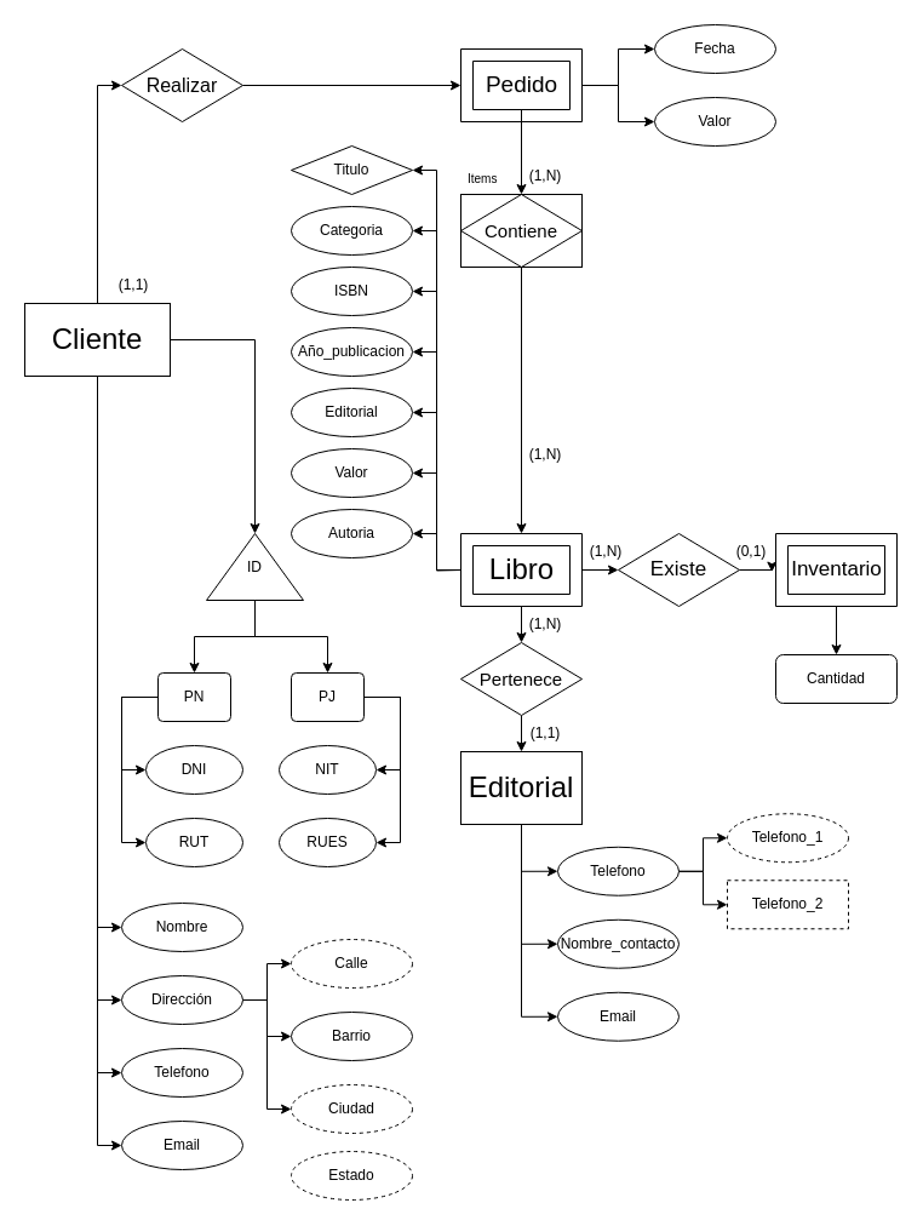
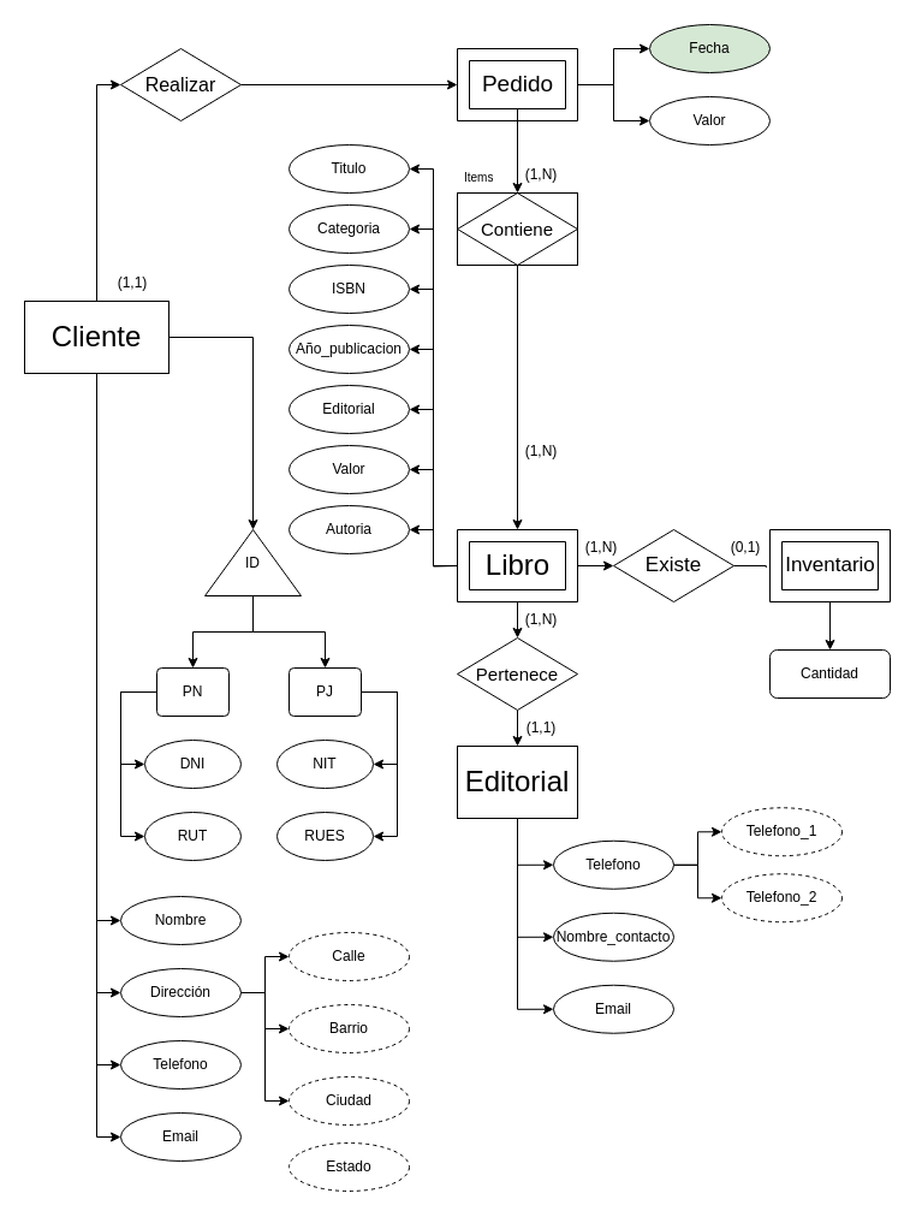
  <mxCell id="0" />
  <mxCell id="1" parent="0" />
  <mxCell id="2" style="edgeStyle=orthogonalEdgeStyle;rounded=0;orthogonalLoop=1;jettySize=auto;html=1;exitX=0.5;exitY=0;exitDx=0;exitDy=0;entryX=0;entryY=0.5;entryDx=0;entryDy=0;" edge="1" parent="1" source="8" target="13"><mxGeometry relative="1" as="geometry" /></mxCell>
  <mxCell id="3" style="edgeStyle=orthogonalEdgeStyle;rounded=0;orthogonalLoop=1;jettySize=auto;html=1;exitX=0.5;exitY=1;exitDx=0;exitDy=0;entryX=0;entryY=0.5;entryDx=0;entryDy=0;" edge="1" parent="1" source="8" target="47"><mxGeometry relative="1" as="geometry" /></mxCell>
  <mxCell id="4" style="edgeStyle=orthogonalEdgeStyle;rounded=0;orthogonalLoop=1;jettySize=auto;html=1;entryX=0;entryY=0.5;entryDx=0;entryDy=0;" edge="1" parent="1" source="8" target="46"><mxGeometry relative="1" as="geometry" /></mxCell>
  <mxCell id="5" style="edgeStyle=orthogonalEdgeStyle;rounded=0;orthogonalLoop=1;jettySize=auto;html=1;entryX=0;entryY=0.5;entryDx=0;entryDy=0;" edge="1" parent="1" source="8" target="42"><mxGeometry relative="1" as="geometry" /></mxCell>
  <mxCell id="6" style="edgeStyle=orthogonalEdgeStyle;rounded=0;orthogonalLoop=1;jettySize=auto;html=1;entryX=0;entryY=0.5;entryDx=0;entryDy=0;" edge="1" parent="1" source="8" target="41"><mxGeometry relative="1" as="geometry" /></mxCell>
  <mxCell id="7" style="edgeStyle=orthogonalEdgeStyle;rounded=0;orthogonalLoop=1;jettySize=auto;html=1;exitX=1;exitY=0.5;exitDx=0;exitDy=0;entryX=1;entryY=0.5;entryDx=0;entryDy=0;" edge="1" parent="1" source="8" target="54"><mxGeometry relative="1" as="geometry"><Array as="points"><mxPoint x="210" y="280" /></Array></mxGeometry></mxCell>
  <mxCell id="8" value="&lt;font style=&quot;font-size: 24px;&quot;&gt;Cliente&lt;/font&gt;" style="rounded=0;whiteSpace=wrap;html=1;" vertex="1" parent="1"><mxGeometry x="20" y="250" width="120" height="60" as="geometry" /></mxCell>
  <mxCell id="9" style="edgeStyle=orthogonalEdgeStyle;rounded=0;orthogonalLoop=1;jettySize=auto;html=1;entryX=0;entryY=0.5;entryDx=0;entryDy=0;" edge="1" parent="1" source="12" target="88"><mxGeometry relative="1" as="geometry" /></mxCell>
  <mxCell id="10" style="edgeStyle=orthogonalEdgeStyle;rounded=0;orthogonalLoop=1;jettySize=auto;html=1;entryX=0;entryY=0.5;entryDx=0;entryDy=0;" edge="1" parent="1" source="12" target="85"><mxGeometry relative="1" as="geometry" /></mxCell>
  <mxCell id="11" style="edgeStyle=orthogonalEdgeStyle;rounded=0;orthogonalLoop=1;jettySize=auto;html=1;entryX=0;entryY=0.5;entryDx=0;entryDy=0;" edge="1" parent="1" source="12" target="89"><mxGeometry relative="1" as="geometry" /></mxCell>
  <mxCell id="12" value="&lt;font style=&quot;font-size: 24px;&quot;&gt;Editorial&lt;/font&gt;" style="rounded=0;whiteSpace=wrap;html=1;" vertex="1" parent="1"><mxGeometry x="380" y="620" width="100" height="60" as="geometry" /></mxCell>
  <mxCell id="13" value="&lt;font style=&quot;font-size: 16px;&quot;&gt;Realizar&lt;/font&gt;" style="rhombus;whiteSpace=wrap;html=1;" vertex="1" parent="1"><mxGeometry x="100" y="40" width="100" height="60" as="geometry" /></mxCell>
  <mxCell id="14" value="" style="group" vertex="1" connectable="0" parent="1"><mxGeometry x="380" y="440" width="100" height="60" as="geometry" /></mxCell>
  <mxCell id="15" value="" style="verticalLabelPosition=bottom;verticalAlign=top;html=1;shape=mxgraph.basic.frame;dx=10;whiteSpace=wrap;" vertex="1" parent="14"><mxGeometry width="100" height="60" as="geometry" /></mxCell>
  <mxCell id="16" value="&lt;font style=&quot;font-size: 24px;&quot;&gt;Libro&lt;/font&gt;" style="text;html=1;align=center;verticalAlign=middle;resizable=0;points=[];autosize=1;strokeColor=none;fillColor=none;" vertex="1" parent="14"><mxGeometry x="10" y="10" width="80" height="40" as="geometry" /></mxCell>
  <mxCell id="17" value="" style="group" vertex="1" connectable="0" parent="1"><mxGeometry x="380" y="40" width="100" height="60" as="geometry" /></mxCell>
  <mxCell id="18" value="" style="verticalLabelPosition=bottom;verticalAlign=top;html=1;shape=mxgraph.basic.frame;dx=10;whiteSpace=wrap;" vertex="1" parent="17"><mxGeometry width="100" height="60" as="geometry" /></mxCell>
  <mxCell id="19" value="&lt;font style=&quot;font-size: 19px;&quot;&gt;Pedido&lt;/font&gt;" style="text;html=1;align=center;verticalAlign=middle;resizable=0;points=[];autosize=1;strokeColor=none;fillColor=none;" vertex="1" parent="17"><mxGeometry x="10" y="10" width="80" height="40" as="geometry" /></mxCell>
  <mxCell id="20" value="" style="group" vertex="1" connectable="0" parent="1"><mxGeometry x="640" y="440" width="100" height="60" as="geometry" /></mxCell>
  <mxCell id="21" value="" style="verticalLabelPosition=bottom;verticalAlign=top;html=1;shape=mxgraph.basic.frame;dx=10;whiteSpace=wrap;" vertex="1" parent="20"><mxGeometry width="100" height="60" as="geometry" /></mxCell>
  <mxCell id="22" value="&lt;font style=&quot;font-size: 17px;&quot;&gt;Inventario&lt;/font&gt;" style="text;html=1;align=center;verticalAlign=middle;resizable=0;points=[];autosize=1;strokeColor=none;fillColor=none;" vertex="1" parent="20"><mxGeometry y="15" width="100" height="30" as="geometry" /></mxCell>
  <mxCell id="23" style="edgeStyle=orthogonalEdgeStyle;rounded=0;orthogonalLoop=1;jettySize=auto;html=1;exitX=1;exitY=0.5;exitDx=0;exitDy=0;entryX=0;entryY=0.5;entryDx=0;entryDy=0;entryPerimeter=0;" edge="1" parent="1" source="13" target="18"><mxGeometry relative="1" as="geometry" /></mxCell>
  <mxCell id="24" value="(1,1)" style="text;html=1;align=center;verticalAlign=middle;whiteSpace=wrap;rounded=0;" vertex="1" parent="1"><mxGeometry x="80" y="220" width="60" height="30" as="geometry" /></mxCell>
  <mxCell id="25" style="edgeStyle=orthogonalEdgeStyle;rounded=0;orthogonalLoop=1;jettySize=auto;html=1;exitX=0.5;exitY=1;exitDx=0;exitDy=0;entryX=0.5;entryY=0;entryDx=0;entryDy=0;entryPerimeter=0;" edge="1" parent="1" source="38" target="15"><mxGeometry relative="1" as="geometry"><mxPoint x="430" y="315" as="sourcePoint" /></mxGeometry></mxCell>
  <mxCell id="26" value="(1,N)" style="text;html=1;align=center;verticalAlign=middle;whiteSpace=wrap;rounded=0;" vertex="1" parent="1"><mxGeometry x="420" y="130" width="60" height="30" as="geometry" /></mxCell>
  <mxCell id="27" value="(1,N)" style="text;html=1;align=center;verticalAlign=middle;whiteSpace=wrap;rounded=0;" vertex="1" parent="1"><mxGeometry x="420" y="360" width="60" height="30" as="geometry" /></mxCell>
  <mxCell id="28" style="edgeStyle=orthogonalEdgeStyle;rounded=0;orthogonalLoop=1;jettySize=auto;html=1;exitX=0.5;exitY=1;exitDx=0;exitDy=0;entryX=0.5;entryY=0;entryDx=0;entryDy=0;" edge="1" parent="1" source="29" target="12"><mxGeometry relative="1" as="geometry" /></mxCell>
  <mxCell id="29" value="&lt;font style=&quot;font-size: 15px;&quot;&gt;Pertenece&lt;/font&gt;" style="rhombus;whiteSpace=wrap;html=1;" vertex="1" parent="1"><mxGeometry x="380" y="530" width="100" height="60" as="geometry" /></mxCell>
  <mxCell id="30" style="edgeStyle=orthogonalEdgeStyle;rounded=0;orthogonalLoop=1;jettySize=auto;html=1;exitX=0.5;exitY=1;exitDx=0;exitDy=0;exitPerimeter=0;entryX=0.5;entryY=0;entryDx=0;entryDy=0;" edge="1" parent="1" source="15" target="29"><mxGeometry relative="1" as="geometry" /></mxCell>
  <mxCell id="31" value="(1,N)" style="text;html=1;align=center;verticalAlign=middle;whiteSpace=wrap;rounded=0;" vertex="1" parent="1"><mxGeometry x="420" y="500" width="60" height="30" as="geometry" /></mxCell>
  <mxCell id="32" value="(1,1)" style="text;html=1;align=center;verticalAlign=middle;whiteSpace=wrap;rounded=0;" vertex="1" parent="1"><mxGeometry x="420" y="590" width="60" height="30" as="geometry" /></mxCell>
  <mxCell id="33" value="&lt;font style=&quot;font-size: 17px;&quot;&gt;Existe&lt;/font&gt;" style="rhombus;whiteSpace=wrap;html=1;" vertex="1" parent="1"><mxGeometry x="510" y="440" width="100" height="60" as="geometry" /></mxCell>
  <mxCell id="34" style="edgeStyle=orthogonalEdgeStyle;rounded=0;orthogonalLoop=1;jettySize=auto;html=1;exitX=1;exitY=0.5;exitDx=0;exitDy=0;exitPerimeter=0;entryX=0;entryY=0.5;entryDx=0;entryDy=0;" edge="1" parent="1" source="15" target="33"><mxGeometry relative="1" as="geometry" /></mxCell>
- <mxCell id="35" style="edgeStyle=orthogonalEdgeStyle;rounded=0;orthogonalLoop=1;jettySize=auto;html=1;exitX=1;exitY=0.5;exitDx=0;exitDy=0;entryX=-0.032;entryY=0.553;entryDx=0;entryDy=0;entryPerimeter=0;" edge="1" parent="1" source="33" target="22"><mxGeometry relative="1" as="geometry" /></mxCell>
+ <mxCell id="35" style="edgeStyle=orthogonalEdgeStyle;rounded=0;orthogonalLoop=1;jettySize=auto;html=1;exitX=1;exitY=0.5;exitDx=0;exitDy=0;entryX=-0.032;entryY=0.553;entryDx=0;entryDy=0;entryPerimeter=0;endArrow=none;" edge="1" parent="1" source="33" target="22"><mxGeometry relative="1" as="geometry" /></mxCell>
  <mxCell id="36" value="(1,N)" style="text;html=1;align=center;verticalAlign=middle;whiteSpace=wrap;rounded=0;" vertex="1" parent="1"><mxGeometry x="470" y="440" width="60" height="30" as="geometry" /></mxCell>
  <mxCell id="37" value="(0,1)" style="text;html=1;align=center;verticalAlign=middle;whiteSpace=wrap;rounded=0;" vertex="1" parent="1"><mxGeometry x="590" y="440" width="60" height="30" as="geometry" /></mxCell>
  <mxCell id="38" value="&lt;font style=&quot;font-size: 15px;&quot;&gt;Contiene&lt;/font&gt;" style="shape=associativeEntity;whiteSpace=wrap;html=1;align=center;" vertex="1" parent="1"><mxGeometry x="380" y="160" width="100" height="60" as="geometry" /></mxCell>
  <mxCell id="39" value="Items" style="text;strokeColor=none;fillColor=none;spacingLeft=4;spacingRight=4;overflow=hidden;rotatable=0;points=[[0,0.5],[1,0.5]];portConstraint=eastwest;fontSize=10;whiteSpace=wrap;html=1;" vertex="1" parent="1"><mxGeometry x="380" y="135" width="40" height="30" as="geometry" /></mxCell>
  <mxCell id="40" style="edgeStyle=orthogonalEdgeStyle;rounded=0;orthogonalLoop=1;jettySize=auto;html=1;entryX=0.5;entryY=0;entryDx=0;entryDy=0;" edge="1" parent="1" source="19" target="38"><mxGeometry relative="1" as="geometry" /></mxCell>
  <mxCell id="41" value="Email" style="ellipse;whiteSpace=wrap;html=1;align=center;" vertex="1" parent="1"><mxGeometry x="100" y="925" width="100" height="40" as="geometry" /></mxCell>
  <mxCell id="42" value="Telefono" style="ellipse;whiteSpace=wrap;html=1;align=center;" vertex="1" parent="1"><mxGeometry x="100" y="865" width="100" height="40" as="geometry" /></mxCell>
  <mxCell id="43" style="edgeStyle=orthogonalEdgeStyle;rounded=0;orthogonalLoop=1;jettySize=auto;html=1;exitX=1;exitY=0.5;exitDx=0;exitDy=0;entryX=0;entryY=0.5;entryDx=0;entryDy=0;" edge="1" parent="1" source="46" target="48"><mxGeometry relative="1" as="geometry" /></mxCell>
  <mxCell id="44" style="edgeStyle=orthogonalEdgeStyle;rounded=0;orthogonalLoop=1;jettySize=auto;html=1;entryX=0;entryY=0.5;entryDx=0;entryDy=0;" edge="1" parent="1" source="46" target="49"><mxGeometry relative="1" as="geometry" /></mxCell>
  <mxCell id="45" style="edgeStyle=orthogonalEdgeStyle;rounded=0;orthogonalLoop=1;jettySize=auto;html=1;entryX=0;entryY=0.5;entryDx=0;entryDy=0;" edge="1" parent="1" source="46" target="50"><mxGeometry relative="1" as="geometry" /></mxCell>
  <mxCell id="46" value="Dirección" style="ellipse;whiteSpace=wrap;html=1;align=center;" vertex="1" parent="1"><mxGeometry x="100" y="805" width="100" height="40" as="geometry" /></mxCell>
  <mxCell id="47" value="Nombre" style="ellipse;whiteSpace=wrap;html=1;align=center;" vertex="1" parent="1"><mxGeometry x="100" y="745" width="100" height="40" as="geometry" /></mxCell>
  <mxCell id="48" value="Calle" style="ellipse;whiteSpace=wrap;html=1;align=center;dashed=1;" vertex="1" parent="1"><mxGeometry x="240" y="775" width="100" height="40" as="geometry" /></mxCell>
- <mxCell id="49" value="Barrio" style="ellipse;whiteSpace=wrap;html=1;align=center;dashed=0;" vertex="1" parent="1"><mxGeometry x="240" y="835" width="100" height="40" as="geometry" /></mxCell>
+ <mxCell id="49" value="Barrio" style="ellipse;whiteSpace=wrap;html=1;align=center;dashed=1;" vertex="1" parent="1"><mxGeometry x="240" y="835" width="100" height="40" as="geometry" /></mxCell>
  <mxCell id="50" value="Ciudad" style="ellipse;whiteSpace=wrap;html=1;align=center;dashed=1;" vertex="1" parent="1"><mxGeometry x="240" y="895" width="100" height="40" as="geometry" /></mxCell>
  <mxCell id="51" value="Estado" style="ellipse;whiteSpace=wrap;html=1;align=center;dashed=1;" vertex="1" parent="1"><mxGeometry x="240" y="950" width="100" height="40" as="geometry" /></mxCell>
  <mxCell id="52" style="edgeStyle=orthogonalEdgeStyle;rounded=0;orthogonalLoop=1;jettySize=auto;html=1;entryX=0.5;entryY=0;entryDx=0;entryDy=0;" edge="1" parent="1" source="54" target="60"><mxGeometry relative="1" as="geometry" /></mxCell>
  <mxCell id="53" style="edgeStyle=orthogonalEdgeStyle;rounded=0;orthogonalLoop=1;jettySize=auto;html=1;entryX=0.5;entryY=0;entryDx=0;entryDy=0;" edge="1" parent="1" source="54" target="57"><mxGeometry relative="1" as="geometry" /></mxCell>
  <mxCell id="54" value="ID" style="triangle;whiteSpace=wrap;html=1;direction=north;" vertex="1" parent="1"><mxGeometry x="170" y="440" width="80" height="55" as="geometry" /></mxCell>
  <mxCell id="55" style="edgeStyle=orthogonalEdgeStyle;rounded=0;orthogonalLoop=1;jettySize=auto;html=1;exitX=1;exitY=0.5;exitDx=0;exitDy=0;entryX=1;entryY=0.5;entryDx=0;entryDy=0;" edge="1" parent="1" source="57" target="63"><mxGeometry relative="1" as="geometry" /></mxCell>
  <mxCell id="56" style="edgeStyle=orthogonalEdgeStyle;rounded=0;orthogonalLoop=1;jettySize=auto;html=1;entryX=1;entryY=0.5;entryDx=0;entryDy=0;" edge="1" parent="1" source="57" target="64"><mxGeometry relative="1" as="geometry"><Array as="points"><mxPoint x="330" y="575" /><mxPoint x="330" y="695" /></Array></mxGeometry></mxCell>
  <mxCell id="57" value="PJ" style="rounded=1;arcSize=10;whiteSpace=wrap;html=1;align=center;" vertex="1" parent="1"><mxGeometry x="240" y="555" width="60" height="40" as="geometry" /></mxCell>
  <mxCell id="58" style="edgeStyle=orthogonalEdgeStyle;rounded=0;orthogonalLoop=1;jettySize=auto;html=1;exitX=0;exitY=0.5;exitDx=0;exitDy=0;entryX=0;entryY=0.5;entryDx=0;entryDy=0;" edge="1" parent="1" source="60" target="61"><mxGeometry relative="1" as="geometry"><Array as="points"><mxPoint x="100" y="575" /><mxPoint x="100" y="635" /></Array></mxGeometry></mxCell>
  <mxCell id="59" style="edgeStyle=orthogonalEdgeStyle;rounded=0;orthogonalLoop=1;jettySize=auto;html=1;entryX=0;entryY=0.5;entryDx=0;entryDy=0;" edge="1" parent="1" source="60" target="62"><mxGeometry relative="1" as="geometry"><Array as="points"><mxPoint x="100" y="575" /><mxPoint x="100" y="695" /></Array></mxGeometry></mxCell>
  <mxCell id="60" value="PN" style="rounded=1;arcSize=10;whiteSpace=wrap;html=1;align=center;" vertex="1" parent="1"><mxGeometry x="130" y="555" width="60" height="40" as="geometry" /></mxCell>
  <mxCell id="61" value="DNI" style="ellipse;whiteSpace=wrap;html=1;align=center;" vertex="1" parent="1"><mxGeometry x="120" y="615" width="80" height="40" as="geometry" /></mxCell>
  <mxCell id="62" value="RUT" style="ellipse;whiteSpace=wrap;html=1;align=center;" vertex="1" parent="1"><mxGeometry x="120" y="675" width="80" height="40" as="geometry" /></mxCell>
  <mxCell id="63" value="NIT" style="ellipse;whiteSpace=wrap;html=1;align=center;" vertex="1" parent="1"><mxGeometry x="230" y="615" width="80" height="40" as="geometry" /></mxCell>
  <mxCell id="64" value="RUES" style="ellipse;whiteSpace=wrap;html=1;align=center;" vertex="1" parent="1"><mxGeometry x="230" y="675" width="80" height="40" as="geometry" /></mxCell>
- <mxCell id="65" value="Fecha" style="ellipse;whiteSpace=wrap;html=1;align=center;" vertex="1" parent="1"><mxGeometry x="540" y="20" width="100" height="40" as="geometry" /></mxCell>
+ <mxCell id="65" value="Fecha" style="ellipse;whiteSpace=wrap;html=1;align=center;fillColor=#d5e8d4;" vertex="1" parent="1"><mxGeometry x="540" y="20" width="100" height="40" as="geometry" /></mxCell>
  <mxCell id="66" value="Valor" style="ellipse;whiteSpace=wrap;html=1;align=center;" vertex="1" parent="1"><mxGeometry x="540" y="80" width="100" height="40" as="geometry" /></mxCell>
  <mxCell id="67" style="edgeStyle=orthogonalEdgeStyle;rounded=0;orthogonalLoop=1;jettySize=auto;html=1;entryX=0;entryY=0.5;entryDx=0;entryDy=0;exitX=1;exitY=0.5;exitDx=0;exitDy=0;exitPerimeter=0;" edge="1" parent="1" source="18" target="65"><mxGeometry relative="1" as="geometry"><mxPoint x="490" y="90" as="sourcePoint" /><Array as="points"><mxPoint x="510" y="70" /><mxPoint x="510" y="40" /></Array></mxGeometry></mxCell>
  <mxCell id="68" style="edgeStyle=orthogonalEdgeStyle;rounded=0;orthogonalLoop=1;jettySize=auto;html=1;entryX=0;entryY=0.5;entryDx=0;entryDy=0;" edge="1" parent="1" source="18" target="66"><mxGeometry relative="1" as="geometry"><Array as="points"><mxPoint x="510" y="70" /><mxPoint x="510" y="100" /></Array></mxGeometry></mxCell>
  <mxCell id="69" value="Cantidad" style="whiteSpace=wrap;html=1;align=center;rounded=1;" vertex="1" parent="1"><mxGeometry x="640" y="540" width="100" height="40" as="geometry" /></mxCell>
  <mxCell id="70" style="edgeStyle=orthogonalEdgeStyle;rounded=0;orthogonalLoop=1;jettySize=auto;html=1;entryX=0.5;entryY=0;entryDx=0;entryDy=0;" edge="1" parent="1" source="21" target="69"><mxGeometry relative="1" as="geometry" /></mxCell>
- <mxCell id="71" value="Titulo" style="rhombus;whiteSpace=wrap;html=1;align=center;" vertex="1" parent="1"><mxGeometry x="240" y="120" width="100" height="40" as="geometry" /></mxCell>
+ <mxCell id="71" value="Titulo" style="ellipse;whiteSpace=wrap;html=1;align=center;" vertex="1" parent="1"><mxGeometry x="240" y="120" width="100" height="40" as="geometry" /></mxCell>
  <mxCell id="72" value="Categoria" style="ellipse;whiteSpace=wrap;html=1;align=center;" vertex="1" parent="1"><mxGeometry x="240" y="170" width="100" height="40" as="geometry" /></mxCell>
  <mxCell id="73" value="ISBN" style="ellipse;whiteSpace=wrap;html=1;align=center;" vertex="1" parent="1"><mxGeometry x="240" y="220" width="100" height="40" as="geometry" /></mxCell>
  <mxCell id="74" value="Año_publicacion" style="ellipse;whiteSpace=wrap;html=1;align=center;" vertex="1" parent="1"><mxGeometry x="240" y="270" width="100" height="40" as="geometry" /></mxCell>
  <mxCell id="75" value="Editorial" style="ellipse;whiteSpace=wrap;html=1;align=center;" vertex="1" parent="1"><mxGeometry x="240" y="320" width="100" height="40" as="geometry" /></mxCell>
  <mxCell id="76" value="Valor" style="ellipse;whiteSpace=wrap;html=1;align=center;" vertex="1" parent="1"><mxGeometry x="240" y="370" width="100" height="40" as="geometry" /></mxCell>
  <mxCell id="77" value="Autoria" style="ellipse;whiteSpace=wrap;html=1;align=center;" vertex="1" parent="1"><mxGeometry x="240" y="420" width="100" height="40" as="geometry" /></mxCell>
  <mxCell id="78" style="edgeStyle=orthogonalEdgeStyle;rounded=0;orthogonalLoop=1;jettySize=auto;html=1;entryX=1;entryY=0.5;entryDx=0;entryDy=0;" edge="1" parent="1" target="71"><mxGeometry relative="1" as="geometry"><mxPoint x="380" y="470" as="sourcePoint" /></mxGeometry></mxCell>
  <mxCell id="79" style="edgeStyle=orthogonalEdgeStyle;rounded=0;orthogonalLoop=1;jettySize=auto;html=1;entryX=1;entryY=0.5;entryDx=0;entryDy=0;" edge="1" parent="1" source="15" target="72"><mxGeometry relative="1" as="geometry" /></mxCell>
  <mxCell id="80" style="edgeStyle=orthogonalEdgeStyle;rounded=0;orthogonalLoop=1;jettySize=auto;html=1;entryX=1;entryY=0.5;entryDx=0;entryDy=0;" edge="1" parent="1" source="15" target="73"><mxGeometry relative="1" as="geometry" /></mxCell>
  <mxCell id="81" style="edgeStyle=orthogonalEdgeStyle;rounded=0;orthogonalLoop=1;jettySize=auto;html=1;entryX=1;entryY=0.5;entryDx=0;entryDy=0;" edge="1" parent="1" source="15" target="74"><mxGeometry relative="1" as="geometry" /></mxCell>
  <mxCell id="82" style="edgeStyle=orthogonalEdgeStyle;rounded=0;orthogonalLoop=1;jettySize=auto;html=1;entryX=1;entryY=0.5;entryDx=0;entryDy=0;" edge="1" parent="1" source="15" target="75"><mxGeometry relative="1" as="geometry" /></mxCell>
  <mxCell id="83" style="edgeStyle=orthogonalEdgeStyle;rounded=0;orthogonalLoop=1;jettySize=auto;html=1;entryX=1;entryY=0.5;entryDx=0;entryDy=0;" edge="1" parent="1" source="15" target="76"><mxGeometry relative="1" as="geometry" /></mxCell>
  <mxCell id="84" style="edgeStyle=orthogonalEdgeStyle;rounded=0;orthogonalLoop=1;jettySize=auto;html=1;entryX=1;entryY=0.5;entryDx=0;entryDy=0;" edge="1" parent="1" source="15" target="77"><mxGeometry relative="1" as="geometry" /></mxCell>
  <mxCell id="85" value="Nombre_contacto" style="ellipse;whiteSpace=wrap;html=1;align=center;" vertex="1" parent="1"><mxGeometry x="460" y="758.75" width="100" height="40" as="geometry" /></mxCell>
  <mxCell id="86" style="edgeStyle=orthogonalEdgeStyle;rounded=0;orthogonalLoop=1;jettySize=auto;html=1;entryX=0;entryY=0.5;entryDx=0;entryDy=0;" edge="1" parent="1" source="88" target="90"><mxGeometry relative="1" as="geometry" /></mxCell>
  <mxCell id="87" style="edgeStyle=orthogonalEdgeStyle;rounded=0;orthogonalLoop=1;jettySize=auto;html=1;entryX=0;entryY=0.5;entryDx=0;entryDy=0;" edge="1" parent="1" source="88" target="91"><mxGeometry relative="1" as="geometry" /></mxCell>
  <mxCell id="88" value="Telefono" style="ellipse;whiteSpace=wrap;html=1;align=center;" vertex="1" parent="1"><mxGeometry x="460" y="698.75" width="100" height="40" as="geometry" /></mxCell>
  <mxCell id="89" value="Email" style="ellipse;whiteSpace=wrap;html=1;align=center;" vertex="1" parent="1"><mxGeometry x="460" y="818.75" width="100" height="40" as="geometry" /></mxCell>
  <mxCell id="90" value="Telefono_1" style="ellipse;whiteSpace=wrap;html=1;align=center;dashed=1;" vertex="1" parent="1"><mxGeometry x="600" y="671.25" width="100" height="40" as="geometry" /></mxCell>
- <mxCell id="91" value="Telefono_2" style="whiteSpace=wrap;html=1;align=center;dashed=1;rounded=0;" vertex="1" parent="1"><mxGeometry x="600" y="726.25" width="100" height="40" as="geometry" /></mxCell>
+ <mxCell id="91" value="Telefono_2" style="ellipse;whiteSpace=wrap;html=1;align=center;dashed=1;" vertex="1" parent="1"><mxGeometry x="600" y="726.25" width="100" height="40" as="geometry" /></mxCell>
